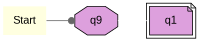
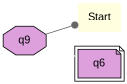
  digraph {
    fontname="Liberation Sans"
    rankdir=LR
    node [fillcolor=plum fontname="Liberation Sans" style=filled]
    edge [fontname="Liberation Sans"]
    Start [fillcolor=lightyellow shape=plaintext]
    n2 [label=q9 shape=octagon]
-   q1 [peripheries=2 shape=note]
-   Start -> n2 [arrowhead=dot color=gray40]
+   q1 [peripheries=2 shape=note label=q6]
+   n2 -> Start [arrowhead=dot color=gray40]
    n2 -> q1 [color=white]
  }
